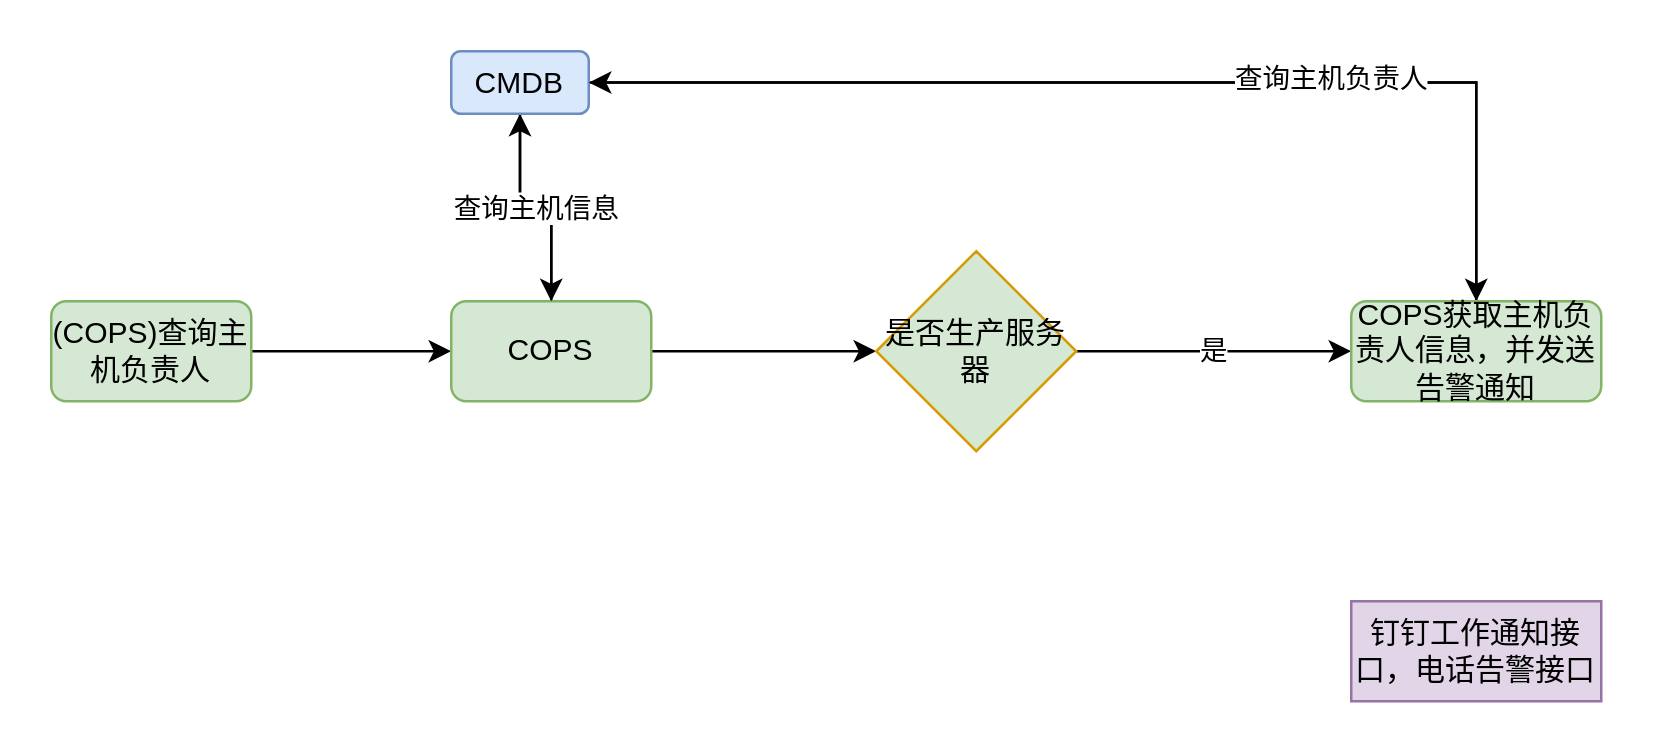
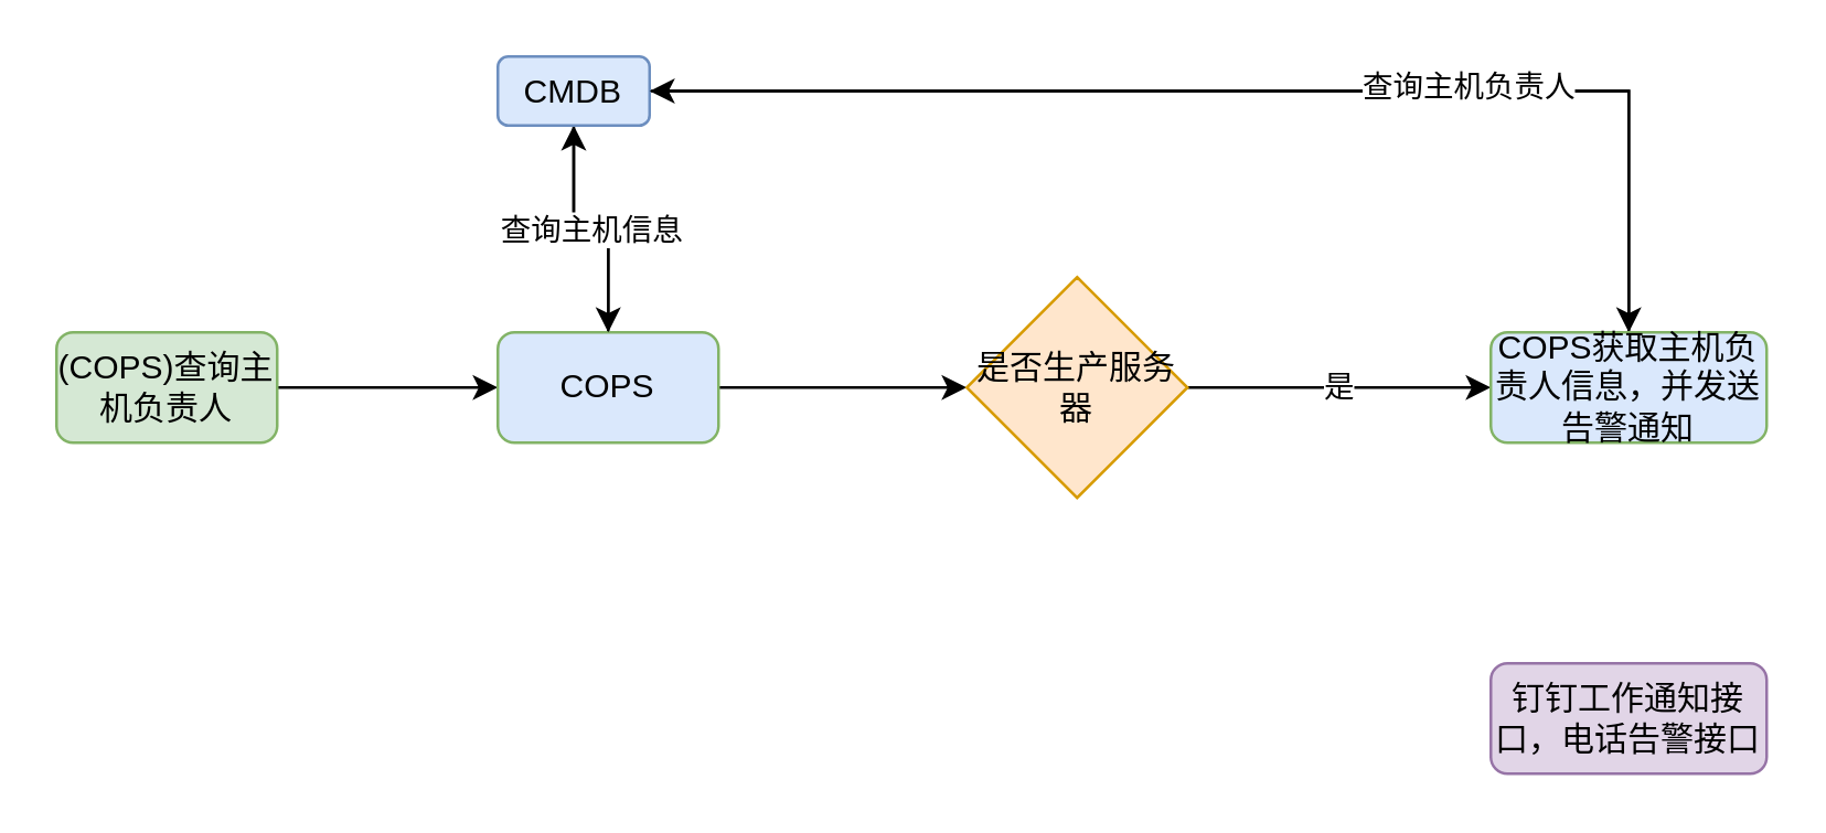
  <mxCell id="0" />
  <mxCell id="1" parent="0" />
  <mxCell id="2" style="edgeStyle=orthogonalEdgeStyle;rounded=0;orthogonalLoop=1;jettySize=auto;html=1;exitX=1;exitY=0.5;exitDx=0;exitDy=0;entryX=0;entryY=0.5;entryDx=0;entryDy=0;" parent="1" source="3" edge="1"><mxGeometry relative="1" as="geometry"><Array as="points"><mxPoint x="150" y="140" /><mxPoint x="150" y="140" /></Array><mxPoint x="180" y="140" as="targetPoint" /></mxGeometry></mxCell>
  <mxCell id="3" value="(COPS)查询主机负责人" style="rounded=1;whiteSpace=wrap;html=1;fillColor=#d5e8d4;strokeColor=#82b366;" parent="1" vertex="1"><mxGeometry x="20" y="120" width="80" height="40" as="geometry" /></mxCell>
  <mxCell id="4" style="edgeStyle=orthogonalEdgeStyle;rounded=0;orthogonalLoop=1;jettySize=auto;html=1;exitX=0.5;exitY=0;exitDx=0;exitDy=0;entryX=0.5;entryY=1;entryDx=0;entryDy=0;" edge="1" parent="1" source="6" target="9"><mxGeometry relative="1" as="geometry" /></mxCell>
  <mxCell id="5" style="edgeStyle=orthogonalEdgeStyle;rounded=0;orthogonalLoop=1;jettySize=auto;html=1;exitX=1;exitY=0.5;exitDx=0;exitDy=0;" edge="1" parent="1" source="6"><mxGeometry relative="1" as="geometry"><mxPoint x="350" y="140" as="targetPoint" /></mxGeometry></mxCell>
- <mxCell id="6" value="COPS" style="rounded=1;whiteSpace=wrap;html=1;fillColor=#d5e8d4;strokeColor=#82b366;" vertex="1" parent="1"><mxGeometry x="180" y="120" width="80" height="40" as="geometry" /></mxCell>
+ <mxCell id="6" value="COPS" style="rounded=1;whiteSpace=wrap;html=1;fillColor=#dae8fc;strokeColor=#82b366;" vertex="1" parent="1"><mxGeometry x="180" y="120" width="80" height="40" as="geometry" /></mxCell>
  <mxCell id="7" value="查询主机信息" style="edgeStyle=orthogonalEdgeStyle;rounded=0;orthogonalLoop=1;jettySize=auto;html=1;exitX=0.5;exitY=1;exitDx=0;exitDy=0;" edge="1" parent="1" source="9" target="6"><mxGeometry relative="1" as="geometry" /></mxCell>
  <mxCell id="8" style="edgeStyle=orthogonalEdgeStyle;rounded=0;orthogonalLoop=1;jettySize=auto;html=1;exitX=1;exitY=0.5;exitDx=0;exitDy=0;entryX=0.5;entryY=0;entryDx=0;entryDy=0;" edge="1" parent="1" source="9" target="14"><mxGeometry relative="1" as="geometry" /></mxCell>
  <mxCell id="9" value="CMDB" style="rounded=1;whiteSpace=wrap;html=1;fillColor=#dae8fc;strokeColor=#6c8ebf;" vertex="1" parent="1"><mxGeometry x="180" y="20" width="55" height="25" as="geometry" /></mxCell>
  <mxCell id="10" value="是" style="edgeStyle=orthogonalEdgeStyle;rounded=0;orthogonalLoop=1;jettySize=auto;html=1;exitX=1;exitY=0.5;exitDx=0;exitDy=0;" edge="1" parent="1" source="11"><mxGeometry relative="1" as="geometry"><mxPoint x="540" y="140" as="targetPoint" /></mxGeometry></mxCell>
- <mxCell id="11" value="是否生产服务器" style="rhombus;whiteSpace=wrap;html=1;fillColor=#d5e8d4;strokeColor=#d79b00;" vertex="1" parent="1"><mxGeometry x="350" y="100" width="80" height="80" as="geometry" /></mxCell>
+ <mxCell id="11" value="是否生产服务器" style="rhombus;whiteSpace=wrap;html=1;fillColor=#ffe6cc;strokeColor=#d79b00;" vertex="1" parent="1"><mxGeometry x="350" y="100" width="80" height="80" as="geometry" /></mxCell>
  <mxCell id="12" style="edgeStyle=orthogonalEdgeStyle;rounded=0;orthogonalLoop=1;jettySize=auto;html=1;exitX=0.5;exitY=0;exitDx=0;exitDy=0;entryX=1;entryY=0.5;entryDx=0;entryDy=0;" edge="1" parent="1" source="14" target="9"><mxGeometry relative="1" as="geometry" /></mxCell>
  <mxCell id="13" value="查询主机负责人" style="edgeLabel;html=1;align=center;verticalAlign=middle;resizable=0;points=[];" vertex="1" connectable="0" parent="12"><mxGeometry x="-0.339" y="-2" relative="1" as="geometry"><mxPoint as="offset" /></mxGeometry></mxCell>
- <mxCell id="14" value="COPS获取主机负责人信息，并发送告警通知" style="rounded=1;whiteSpace=wrap;html=1;fillColor=#d5e8d4;strokeColor=#82b366;" vertex="1" parent="1"><mxGeometry x="540" y="120" width="100" height="40" as="geometry" /></mxCell>
- <mxCell id="15" value="钉钉工作通知接口，电话告警接口" style="whiteSpace=wrap;html=1;fillColor=#e1d5e7;strokeColor=#9673a6;rounded=0;" vertex="1" parent="1"><mxGeometry x="540" y="240" width="100" height="40" as="geometry" /></mxCell>
+ <mxCell id="14" value="COPS获取主机负责人信息，并发送告警通知" style="rounded=1;whiteSpace=wrap;html=1;fillColor=#dae8fc;strokeColor=#82b366;" vertex="1" parent="1"><mxGeometry x="540" y="120" width="100" height="40" as="geometry" /></mxCell>
+ <mxCell id="15" value="钉钉工作通知接口，电话告警接口" style="rounded=1;whiteSpace=wrap;html=1;fillColor=#e1d5e7;strokeColor=#9673a6;" vertex="1" parent="1"><mxGeometry x="540" y="240" width="100" height="40" as="geometry" /></mxCell>
